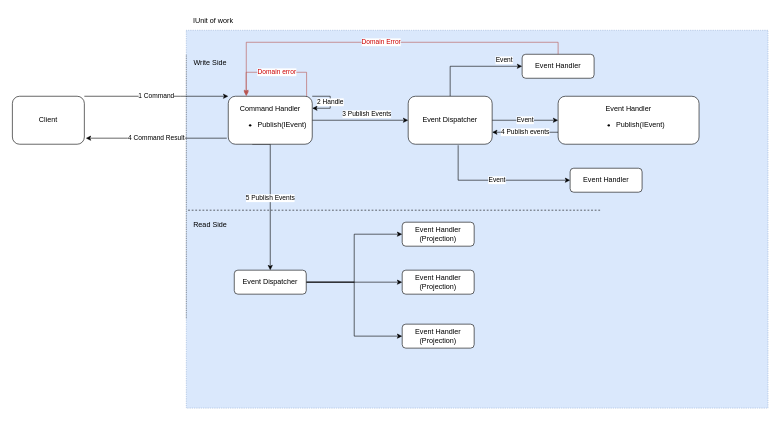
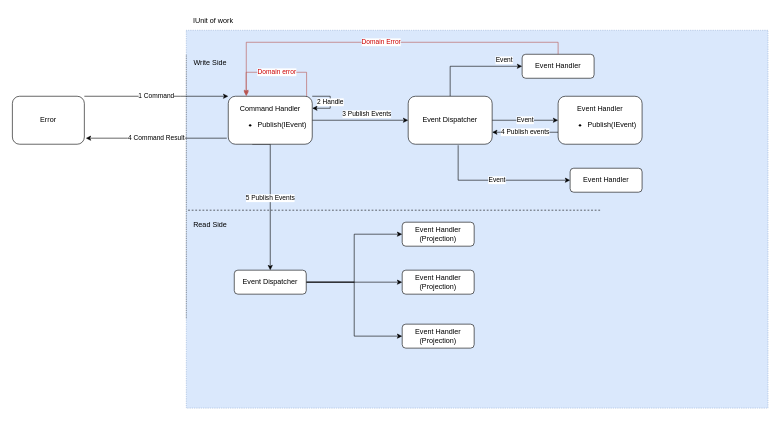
  <mxCell id="0" />
  <mxCell id="1" parent="0" />
  <mxCell id="2" value="" style="rounded=0;whiteSpace=wrap;html=1;fillColor=#dae8fc;dashed=1;dashPattern=1 2;strokeColor=#6c8ebf;" vertex="1" parent="1"><mxGeometry x="310" y="50" width="970" height="630" as="geometry" /></mxCell>
  <mxCell id="3" value="1 Command" style="edgeStyle=orthogonalEdgeStyle;rounded=0;orthogonalLoop=1;jettySize=auto;html=1;entryX=0;entryY=0;entryDx=0;entryDy=0;" edge="1" parent="1" source="4" target="10"><mxGeometry relative="1" as="geometry"><mxPoint x="350" y="180" as="targetPoint" /><Array as="points"><mxPoint x="300" y="160" /><mxPoint x="300" y="160" /></Array></mxGeometry></mxCell>
- <mxCell id="4" value="Client" style="rounded=1;whiteSpace=wrap;html=1;fontSize=12;glass=0;strokeWidth=1;shadow=0;" parent="1" vertex="1"><mxGeometry x="20" y="160" width="120" height="80" as="geometry" /></mxCell>
+ <mxCell id="4" value="Error" style="rounded=1;whiteSpace=wrap;html=1;fontSize=12;glass=0;strokeWidth=1;shadow=0;" parent="1" vertex="1"><mxGeometry x="20" y="160" width="120" height="80" as="geometry" /></mxCell>
  <mxCell id="5" value="Event" style="edgeStyle=orthogonalEdgeStyle;rounded=0;orthogonalLoop=1;jettySize=auto;html=1;entryX=0;entryY=0.5;entryDx=0;entryDy=0;exitX=0.5;exitY=0;exitDx=0;exitDy=0;" edge="1" parent="1" source="26" target="14"><mxGeometry x="0.647" y="10" relative="1" as="geometry"><Array as="points"><mxPoint x="750" y="110" /></Array><mxPoint as="offset" /></mxGeometry></mxCell>
  <mxCell id="6" value="3 Publish Events" style="edgeStyle=orthogonalEdgeStyle;rounded=0;orthogonalLoop=1;jettySize=auto;html=1;entryX=0;entryY=0.5;entryDx=0;entryDy=0;" edge="1" parent="1" source="10" target="26"><mxGeometry x="0.143" y="10" relative="1" as="geometry"><mxPoint as="offset" /></mxGeometry></mxCell>
  <mxCell id="7" value="4 Command Result" style="edgeStyle=orthogonalEdgeStyle;rounded=0;orthogonalLoop=1;jettySize=auto;html=1;exitX=-0.018;exitY=0.874;exitDx=0;exitDy=0;entryX=1.021;entryY=0.874;entryDx=0;entryDy=0;entryPerimeter=0;exitPerimeter=0;" edge="1" parent="1" source="10" target="4"><mxGeometry relative="1" as="geometry"><Array as="points" /></mxGeometry></mxCell>
  <mxCell id="8" value="Domain error" style="edgeStyle=orthogonalEdgeStyle;rounded=0;orthogonalLoop=1;jettySize=auto;html=1;exitX=0.933;exitY=0.006;exitDx=0;exitDy=0;fontColor=#CC0000;exitPerimeter=0;entryX=0.213;entryY=-0.028;entryDx=0;entryDy=0;entryPerimeter=0;fillColor=#f8cecc;strokeColor=#b85450;" edge="1" parent="1" source="10" target="10"><mxGeometry relative="1" as="geometry"><mxPoint x="470" y="159.667" as="sourcePoint" /><Array as="points"><mxPoint x="510" y="161" /><mxPoint x="510" y="120" /><mxPoint x="410" y="120" /></Array></mxGeometry></mxCell>
  <mxCell id="9" value="5 Publish Events" style="edgeStyle=orthogonalEdgeStyle;rounded=0;orthogonalLoop=1;jettySize=auto;html=1;entryX=0.5;entryY=0;entryDx=0;entryDy=0;" edge="1" parent="1" target="23"><mxGeometry relative="1" as="geometry"><mxPoint x="420" y="430" as="targetPoint" /><mxPoint x="420" y="240" as="sourcePoint" /><Array as="points"><mxPoint x="450" y="240" /></Array></mxGeometry></mxCell>
  <mxCell id="10" value="Command Handler&lt;br&gt;&lt;ul&gt;&lt;li&gt;Publish(IEvent)&lt;/li&gt;&lt;/ul&gt;" style="rounded=1;whiteSpace=wrap;html=1;fontSize=12;glass=0;strokeWidth=1;shadow=0;" parent="1" vertex="1"><mxGeometry x="380" y="160" width="140" height="80" as="geometry" /></mxCell>
  <mxCell id="11" value="" style="endArrow=none;dashed=1;html=1;rounded=1;dashPattern=1 2;" edge="1" parent="1"><mxGeometry width="50" height="50" relative="1" as="geometry"><mxPoint x="310" y="530" as="sourcePoint" /><mxPoint x="310" y="90" as="targetPoint" /></mxGeometry></mxCell>
  <mxCell id="12" value="Write Side" style="text;html=1;strokeColor=none;fillColor=none;align=center;verticalAlign=middle;whiteSpace=wrap;rounded=0;" vertex="1" parent="1"><mxGeometry x="320" y="90" width="60" height="30" as="geometry" /></mxCell>
  <mxCell id="13" value="" style="endArrow=none;dashed=1;html=1;rounded=0;" edge="1" parent="1"><mxGeometry width="50" height="50" relative="1" as="geometry"><mxPoint x="1000" y="350" as="sourcePoint" /><mxPoint x="310" y="350" as="targetPoint" /></mxGeometry></mxCell>
  <mxCell id="14" value="Event Handler" style="whiteSpace=wrap;html=1;rounded=1;glass=0;strokeWidth=1;shadow=0;" vertex="1" parent="1"><mxGeometry x="870" y="90" width="120" height="40" as="geometry" /></mxCell>
  <mxCell id="15" value="Domain Error" style="edgeStyle=orthogonalEdgeStyle;rounded=0;orthogonalLoop=1;jettySize=auto;html=1;fillColor=#f8cecc;strokeColor=#b85450;fontColor=#CC0000;exitX=0.5;exitY=0;exitDx=0;exitDy=0;" edge="1" parent="1" source="14"><mxGeometry relative="1" as="geometry"><mxPoint x="410" y="160" as="targetPoint" /><Array as="points"><mxPoint x="930" y="70" /><mxPoint x="410" y="70" /><mxPoint x="410" y="160" /></Array></mxGeometry></mxCell>
  <mxCell id="16" value="4 Publish events" style="edgeStyle=orthogonalEdgeStyle;rounded=0;orthogonalLoop=1;jettySize=auto;html=1;exitX=0;exitY=0.75;exitDx=0;exitDy=0;entryX=1;entryY=0.75;entryDx=0;entryDy=0;" edge="1" parent="1" source="17" target="26"><mxGeometry relative="1" as="geometry" /></mxCell>
- <mxCell id="17" value="Event Handler&lt;br&gt;&lt;ul style=&quot;border-color: var(--border-color);&quot;&gt;&lt;li style=&quot;border-color: var(--border-color);&quot;&gt;Publish(IEvent)&lt;/li&gt;&lt;/ul&gt;" style="whiteSpace=wrap;html=1;rounded=1;glass=0;strokeWidth=1;shadow=0;" vertex="1" parent="1"><mxGeometry x="930" y="160" width="235" height="80" as="geometry" /></mxCell>
+ <mxCell id="17" value="Event Handler&lt;br&gt;&lt;ul style=&quot;border-color: var(--border-color);&quot;&gt;&lt;li style=&quot;border-color: var(--border-color);&quot;&gt;Publish(IEvent)&lt;/li&gt;&lt;/ul&gt;" style="whiteSpace=wrap;html=1;rounded=1;glass=0;strokeWidth=1;shadow=0;" vertex="1" parent="1"><mxGeometry x="930" y="160" width="140" height="80" as="geometry" /></mxCell>
  <mxCell id="18" value="Event Handler" style="whiteSpace=wrap;html=1;rounded=1;glass=0;strokeWidth=1;shadow=0;" vertex="1" parent="1"><mxGeometry x="950" y="280" width="120" height="40" as="geometry" /></mxCell>
  <mxCell id="19" value="Read Side" style="text;html=1;strokeColor=none;fillColor=none;align=center;verticalAlign=middle;whiteSpace=wrap;rounded=0;" vertex="1" parent="1"><mxGeometry x="320" y="360" width="60" height="30" as="geometry" /></mxCell>
  <mxCell id="20" style="edgeStyle=orthogonalEdgeStyle;rounded=0;orthogonalLoop=1;jettySize=auto;html=1;entryX=0;entryY=0.5;entryDx=0;entryDy=0;" edge="1" parent="1" source="23" target="28"><mxGeometry relative="1" as="geometry" /></mxCell>
  <mxCell id="21" style="edgeStyle=orthogonalEdgeStyle;rounded=0;orthogonalLoop=1;jettySize=auto;html=1;entryX=0;entryY=0.5;entryDx=0;entryDy=0;" edge="1" parent="1" source="23" target="27"><mxGeometry relative="1" as="geometry" /></mxCell>
  <mxCell id="22" style="edgeStyle=orthogonalEdgeStyle;rounded=0;orthogonalLoop=1;jettySize=auto;html=1;entryX=0;entryY=0.5;entryDx=0;entryDy=0;" edge="1" parent="1" source="23" target="29"><mxGeometry relative="1" as="geometry" /></mxCell>
  <mxCell id="23" value="Event Dispatcher" style="whiteSpace=wrap;html=1;rounded=1;glass=0;strokeWidth=1;shadow=0;" vertex="1" parent="1"><mxGeometry x="390" y="450" width="120" height="40" as="geometry" /></mxCell>
  <mxCell id="24" value="Event" style="edgeStyle=orthogonalEdgeStyle;rounded=0;orthogonalLoop=1;jettySize=auto;html=1;" edge="1" parent="1" source="26" target="17"><mxGeometry relative="1" as="geometry" /></mxCell>
  <mxCell id="25" value="Event" style="edgeStyle=orthogonalEdgeStyle;rounded=0;orthogonalLoop=1;jettySize=auto;html=1;entryX=0;entryY=0.5;entryDx=0;entryDy=0;exitX=0.595;exitY=1.021;exitDx=0;exitDy=0;exitPerimeter=0;" edge="1" parent="1" source="26" target="18"><mxGeometry relative="1" as="geometry"><mxPoint x="760" y="250" as="sourcePoint" /><Array as="points"><mxPoint x="763" y="300" /></Array></mxGeometry></mxCell>
  <mxCell id="26" value="Event Dispatcher" style="rounded=1;whiteSpace=wrap;html=1;fontSize=12;glass=0;strokeWidth=1;shadow=0;" vertex="1" parent="1"><mxGeometry x="680" y="160" width="140" height="80" as="geometry" /></mxCell>
  <mxCell id="27" value="Event Handler&lt;br&gt;(Projection)" style="whiteSpace=wrap;html=1;rounded=1;glass=0;strokeWidth=1;shadow=0;" vertex="1" parent="1"><mxGeometry x="670" y="450" width="120" height="40" as="geometry" /></mxCell>
  <mxCell id="28" value="Event Handler&lt;br&gt;(Projection)" style="whiteSpace=wrap;html=1;rounded=1;glass=0;strokeWidth=1;shadow=0;" vertex="1" parent="1"><mxGeometry x="670" y="370" width="120" height="40" as="geometry" /></mxCell>
  <mxCell id="29" value="Event Handler&lt;br&gt;(Projection)" style="whiteSpace=wrap;html=1;rounded=1;glass=0;strokeWidth=1;shadow=0;" vertex="1" parent="1"><mxGeometry x="670" y="540" width="120" height="40" as="geometry" /></mxCell>
  <mxCell id="30" value="IUnit of work" style="text;html=1;strokeColor=none;fillColor=none;align=center;verticalAlign=middle;whiteSpace=wrap;rounded=0;" vertex="1" parent="1"><mxGeometry x="310" y="20" width="90" height="30" as="geometry" /></mxCell>
  <mxCell id="31" value="2 Handle" style="edgeStyle=orthogonalEdgeStyle;rounded=0;orthogonalLoop=1;jettySize=auto;html=1;exitX=1;exitY=0;exitDx=0;exitDy=0;entryX=1;entryY=0.25;entryDx=0;entryDy=0;" edge="1" parent="1" source="10" target="10"><mxGeometry relative="1" as="geometry"><Array as="points"><mxPoint x="550" y="160" /><mxPoint x="550" y="180" /></Array></mxGeometry></mxCell>
